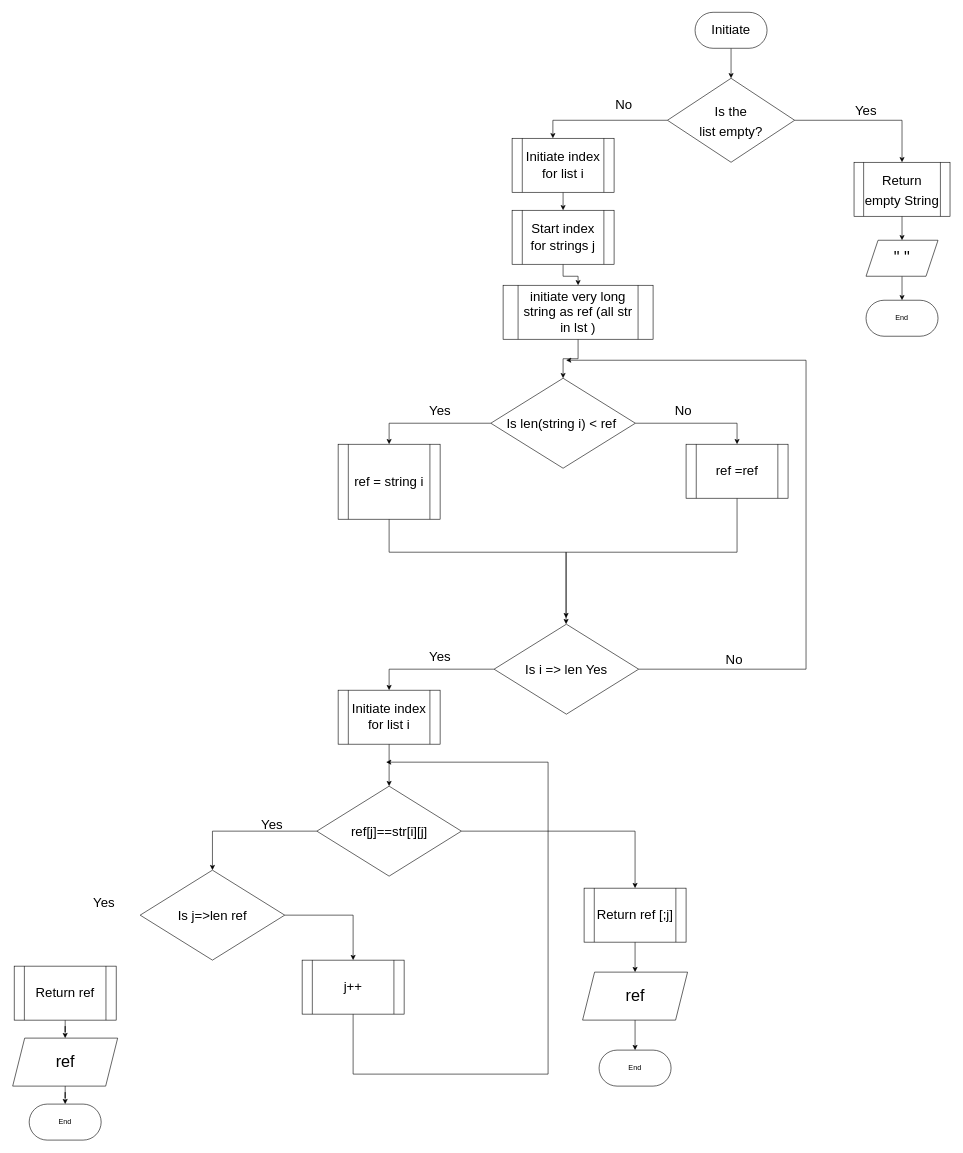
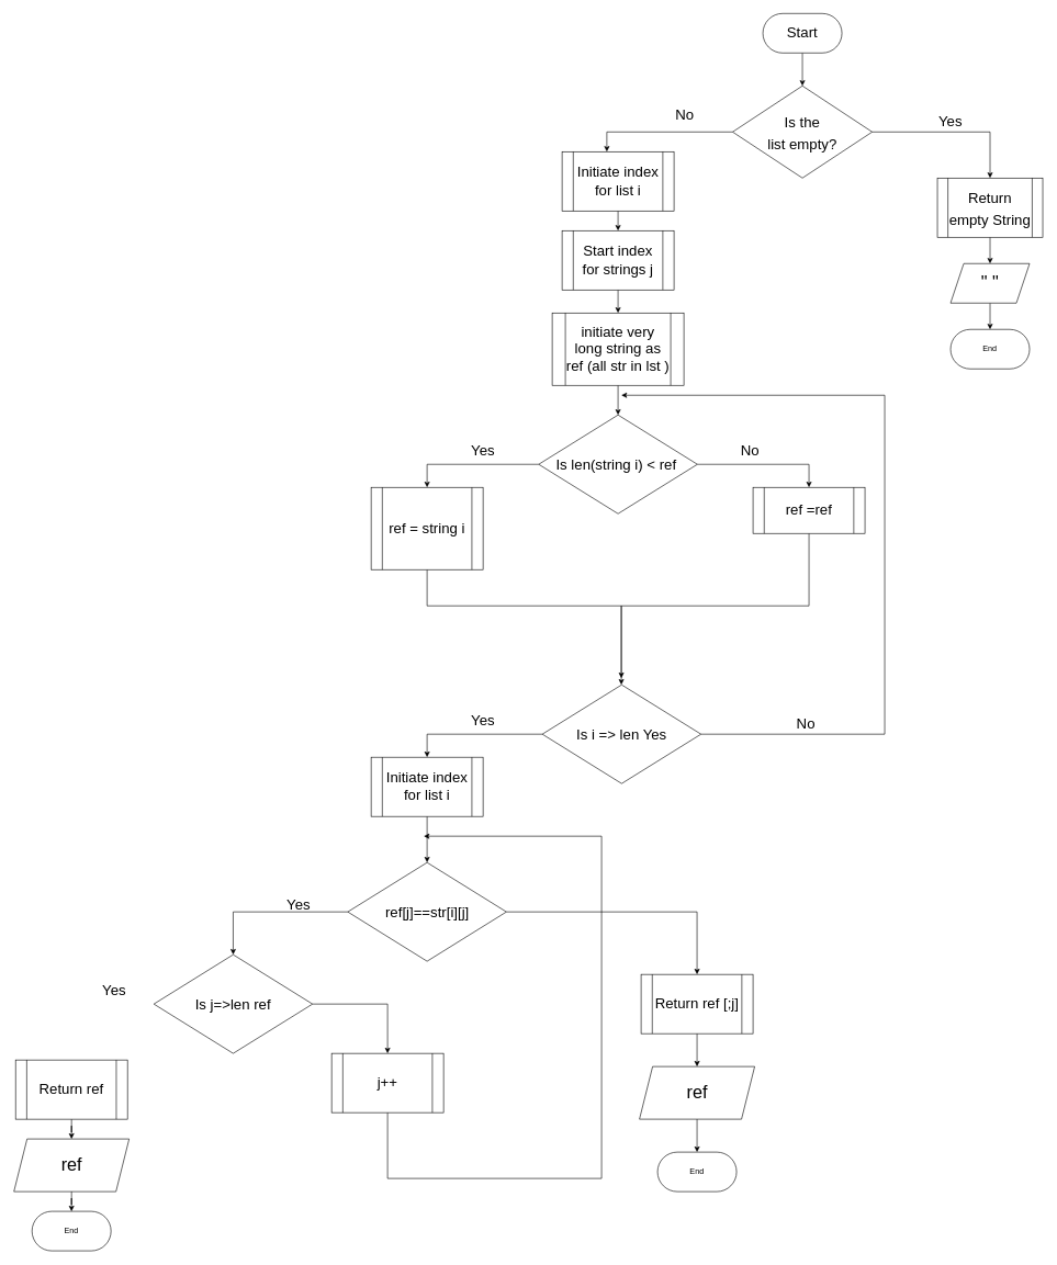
  <mxCell id="0" />
  <mxCell id="1" parent="0" />
  <mxCell id="2" value="" style="edgeStyle=orthogonalEdgeStyle;rounded=0;orthogonalLoop=1;jettySize=auto;html=1;fontSize=27;" parent="1" source="3" target="6" edge="1"><mxGeometry relative="1" as="geometry" /></mxCell>
- <mxCell id="3" value="&lt;font style=&quot;font-size: 22px;&quot;&gt;Initiate&lt;/font&gt;" style="rounded=1;whiteSpace=wrap;html=1;arcSize=50;" parent="1" vertex="1"><mxGeometry x="1158" y="20" width="120" height="60" as="geometry" /></mxCell>
+ <mxCell id="3" value="&lt;font style=&quot;font-size: 22px;&quot;&gt;Start&lt;/font&gt;" style="rounded=1;whiteSpace=wrap;html=1;arcSize=50;" parent="1" vertex="1"><mxGeometry x="1158" y="20" width="120" height="60" as="geometry" /></mxCell>
  <mxCell id="4" style="edgeStyle=orthogonalEdgeStyle;rounded=0;orthogonalLoop=1;jettySize=auto;html=1;fontSize=22;" parent="1" source="6" edge="1"><mxGeometry relative="1" as="geometry"><mxPoint x="1503" y="270" as="targetPoint" /><Array as="points"><mxPoint x="1503" y="200" /></Array></mxGeometry></mxCell>
  <mxCell id="5" style="edgeStyle=orthogonalEdgeStyle;rounded=0;orthogonalLoop=1;jettySize=auto;html=1;fontSize=22;entryX=0.4;entryY=0;entryDx=0;entryDy=0;entryPerimeter=0;" parent="1" source="6" target="14" edge="1"><mxGeometry relative="1" as="geometry"><mxPoint x="933" y="200" as="targetPoint" /></mxGeometry></mxCell>
  <mxCell id="6" value="&lt;font style=&quot;font-size: 22px;&quot;&gt;Is the &lt;br&gt;list empty?&lt;/font&gt;" style="rhombus;whiteSpace=wrap;html=1;fontSize=27;" parent="1" vertex="1"><mxGeometry x="1112" y="130" width="212" height="140" as="geometry" /></mxCell>
  <mxCell id="7" style="edgeStyle=orthogonalEdgeStyle;rounded=0;orthogonalLoop=1;jettySize=auto;html=1;exitX=0.5;exitY=1;exitDx=0;exitDy=0;entryX=0.5;entryY=0;entryDx=0;entryDy=0;fontSize=22;" parent="1" source="8" target="10" edge="1"><mxGeometry relative="1" as="geometry" /></mxCell>
  <mxCell id="8" value="&lt;font style=&quot;font-size: 22px;&quot;&gt;Return empty String&lt;/font&gt;" style="shape=process;whiteSpace=wrap;html=1;backgroundOutline=1;fontSize=27;" parent="1" vertex="1"><mxGeometry x="1423" y="270" width="160" height="90" as="geometry" /></mxCell>
  <mxCell id="9" style="edgeStyle=orthogonalEdgeStyle;rounded=0;orthogonalLoop=1;jettySize=auto;html=1;exitX=0.5;exitY=1;exitDx=0;exitDy=0;entryX=0.5;entryY=0;entryDx=0;entryDy=0;fontSize=22;" parent="1" source="10" target="11" edge="1"><mxGeometry relative="1" as="geometry" /></mxCell>
  <mxCell id="10" value="&quot; &quot;" style="shape=parallelogram;perimeter=parallelogramPerimeter;whiteSpace=wrap;html=1;fixedSize=1;fontSize=27;" parent="1" vertex="1"><mxGeometry x="1443" y="400" width="120" height="60" as="geometry" /></mxCell>
  <mxCell id="11" value="End" style="rounded=1;whiteSpace=wrap;html=1;arcSize=50;" parent="1" vertex="1"><mxGeometry x="1443" y="500" width="120" height="60" as="geometry" /></mxCell>
  <mxCell id="12" value="Yes" style="text;html=1;strokeColor=none;fillColor=none;align=center;verticalAlign=middle;whiteSpace=wrap;rounded=0;fontSize=22;" parent="1" vertex="1"><mxGeometry x="1413" y="170" width="60" height="30" as="geometry" /></mxCell>
  <mxCell id="13" style="edgeStyle=orthogonalEdgeStyle;rounded=0;orthogonalLoop=1;jettySize=auto;html=1;exitX=0.5;exitY=1;exitDx=0;exitDy=0;entryX=0.5;entryY=0;entryDx=0;entryDy=0;fontSize=22;" parent="1" source="14" target="16" edge="1"><mxGeometry relative="1" as="geometry" /></mxCell>
  <mxCell id="14" value="Initiate index for list i" style="shape=process;whiteSpace=wrap;html=1;backgroundOutline=1;fontSize=22;" parent="1" vertex="1"><mxGeometry x="853" y="230" width="170" height="90" as="geometry" /></mxCell>
  <mxCell id="15" style="edgeStyle=orthogonalEdgeStyle;rounded=0;orthogonalLoop=1;jettySize=auto;html=1;exitX=0.5;exitY=1;exitDx=0;exitDy=0;entryX=0.5;entryY=0;entryDx=0;entryDy=0;fontSize=22;" parent="1" source="16" target="18" edge="1"><mxGeometry relative="1" as="geometry" /></mxCell>
  <mxCell id="16" value="Start index for strings j" style="shape=process;whiteSpace=wrap;html=1;backgroundOutline=1;fontSize=22;" parent="1" vertex="1"><mxGeometry x="853" y="350" width="170" height="90" as="geometry" /></mxCell>
  <mxCell id="17" value="" style="edgeStyle=orthogonalEdgeStyle;rounded=0;orthogonalLoop=1;jettySize=auto;html=1;fontSize=22;" parent="1" source="18" target="21" edge="1"><mxGeometry relative="1" as="geometry" /></mxCell>
- <mxCell id="18" value="initiate very long string as ref (all str in lst )" style="shape=process;whiteSpace=wrap;html=1;backgroundOutline=1;fontSize=22;" parent="1" vertex="1"><mxGeometry x="838" y="475" width="250" height="90" as="geometry" /></mxCell>
+ <mxCell id="18" value="initiate very long string as ref (all str in lst )" style="shape=process;whiteSpace=wrap;html=1;backgroundOutline=1;fontSize=22;" parent="1" vertex="1"><mxGeometry x="838" y="475" width="200" height="110" as="geometry" /></mxCell>
  <mxCell id="19" style="edgeStyle=orthogonalEdgeStyle;rounded=0;orthogonalLoop=1;jettySize=auto;html=1;exitX=0;exitY=0.5;exitDx=0;exitDy=0;entryX=0.5;entryY=0;entryDx=0;entryDy=0;fontSize=22;" parent="1" source="21" target="25" edge="1"><mxGeometry relative="1" as="geometry" /></mxCell>
  <mxCell id="20" style="edgeStyle=orthogonalEdgeStyle;rounded=0;orthogonalLoop=1;jettySize=auto;html=1;exitX=1;exitY=0.5;exitDx=0;exitDy=0;entryX=0.5;entryY=0;entryDx=0;entryDy=0;fontSize=22;" parent="1" source="21" target="23" edge="1"><mxGeometry relative="1" as="geometry" /></mxCell>
  <mxCell id="21" value="&lt;span style=&quot;font-size: 22px;&quot;&gt;Is len(string i) &amp;lt; ref&amp;nbsp;&lt;/span&gt;" style="rhombus;whiteSpace=wrap;html=1;fontSize=27;" parent="1" vertex="1"><mxGeometry x="817.5" y="630" width="241" height="150" as="geometry" /></mxCell>
  <mxCell id="22" style="edgeStyle=orthogonalEdgeStyle;rounded=0;orthogonalLoop=1;jettySize=auto;html=1;fontSize=22;" parent="1" source="23" edge="1"><mxGeometry relative="1" as="geometry"><mxPoint x="943" y="1030" as="targetPoint" /><Array as="points"><mxPoint x="1228" y="920" /><mxPoint x="943" y="920" /></Array></mxGeometry></mxCell>
- <mxCell id="23" value="ref =ref" style="shape=process;whiteSpace=wrap;html=1;backgroundOutline=1;fontSize=22;" parent="1" vertex="1"><mxGeometry x="1143" y="740" width="170" height="90" as="geometry" /></mxCell>
+ <mxCell id="23" value="ref =ref" style="shape=process;whiteSpace=wrap;html=1;backgroundOutline=1;fontSize=22;" parent="1" vertex="1"><mxGeometry x="1143" y="740" width="170" height="70" as="geometry" /></mxCell>
  <mxCell id="24" style="edgeStyle=orthogonalEdgeStyle;rounded=0;orthogonalLoop=1;jettySize=auto;html=1;exitX=0.5;exitY=1;exitDx=0;exitDy=0;fontSize=22;" parent="1" source="25" edge="1"><mxGeometry relative="1" as="geometry"><mxPoint x="943" y="1040" as="targetPoint" /><Array as="points"><mxPoint x="648" y="920" /><mxPoint x="943" y="920" /></Array></mxGeometry></mxCell>
  <mxCell id="25" value="ref = string i" style="shape=process;whiteSpace=wrap;html=1;backgroundOutline=1;fontSize=22;" parent="1" vertex="1"><mxGeometry x="563" y="740" width="170" height="125" as="geometry" /></mxCell>
  <mxCell id="26" style="edgeStyle=orthogonalEdgeStyle;rounded=0;orthogonalLoop=1;jettySize=auto;html=1;fontSize=22;exitX=1;exitY=0.5;exitDx=0;exitDy=0;" parent="1" source="28" edge="1"><mxGeometry relative="1" as="geometry"><mxPoint x="943" y="600" as="targetPoint" /><mxPoint x="1003" y="1070" as="sourcePoint" /><Array as="points"><mxPoint x="1343" y="1115" /><mxPoint x="1343" y="600" /></Array></mxGeometry></mxCell>
  <mxCell id="27" style="edgeStyle=orthogonalEdgeStyle;rounded=0;orthogonalLoop=1;jettySize=auto;html=1;entryX=0.5;entryY=0;entryDx=0;entryDy=0;fontSize=22;" parent="1" source="28" target="31" edge="1"><mxGeometry relative="1" as="geometry" /></mxCell>
  <mxCell id="28" value="&lt;span style=&quot;font-size: 22px;&quot;&gt;Is i =&amp;gt; len Yes&lt;/span&gt;" style="rhombus;whiteSpace=wrap;html=1;fontSize=27;" parent="1" vertex="1"><mxGeometry x="823" y="1040" width="241" height="150" as="geometry" /></mxCell>
  <mxCell id="29" value="No" style="text;html=1;align=center;verticalAlign=middle;resizable=0;points=[];autosize=1;strokeColor=none;fillColor=none;fontSize=22;" parent="1" vertex="1"><mxGeometry x="1203" y="1085" width="40" height="30" as="geometry" /></mxCell>
  <mxCell id="30" value="" style="edgeStyle=orthogonalEdgeStyle;rounded=0;orthogonalLoop=1;jettySize=auto;html=1;fontSize=22;" parent="1" source="31" edge="1"><mxGeometry relative="1" as="geometry"><mxPoint x="648" y="1310" as="targetPoint" /></mxGeometry></mxCell>
  <mxCell id="31" value="Initiate index for list i" style="shape=process;whiteSpace=wrap;html=1;backgroundOutline=1;fontSize=22;" parent="1" vertex="1"><mxGeometry x="563" y="1150" width="170" height="90" as="geometry" /></mxCell>
  <mxCell id="32" style="edgeStyle=orthogonalEdgeStyle;rounded=0;orthogonalLoop=1;jettySize=auto;html=1;exitX=0;exitY=0.5;exitDx=0;exitDy=0;entryX=0.5;entryY=0;entryDx=0;entryDy=0;fontSize=22;" parent="1" source="34" target="36" edge="1"><mxGeometry relative="1" as="geometry" /></mxCell>
  <mxCell id="33" style="edgeStyle=orthogonalEdgeStyle;rounded=0;orthogonalLoop=1;jettySize=auto;html=1;entryX=0.5;entryY=0;entryDx=0;entryDy=0;fontSize=22;" parent="1" source="34" target="51" edge="1"><mxGeometry relative="1" as="geometry" /></mxCell>
  <mxCell id="34" value="&lt;span style=&quot;font-size: 22px;&quot;&gt;ref[j]==str[i][j]&lt;/span&gt;" style="rhombus;whiteSpace=wrap;html=1;fontSize=27;" parent="1" vertex="1"><mxGeometry x="527.5" y="1310" width="241" height="150" as="geometry" /></mxCell>
  <mxCell id="35" style="edgeStyle=orthogonalEdgeStyle;rounded=0;orthogonalLoop=1;jettySize=auto;html=1;entryX=0.5;entryY=0;entryDx=0;entryDy=0;fontSize=22;" parent="1" source="36" target="49" edge="1"><mxGeometry relative="1" as="geometry" /></mxCell>
  <mxCell id="36" value="&lt;span style=&quot;font-size: 22px;&quot;&gt;Is j=&amp;gt;len ref&lt;/span&gt;" style="rhombus;whiteSpace=wrap;html=1;fontSize=27;" parent="1" vertex="1"><mxGeometry x="233" y="1450" width="241" height="150" as="geometry" /></mxCell>
  <mxCell id="37" style="edgeStyle=orthogonalEdgeStyle;rounded=0;orthogonalLoop=1;jettySize=auto;html=1;exitX=0.5;exitY=1;exitDx=0;exitDy=0;fontSize=22;" parent="1" source="38" target="41" edge="1"><mxGeometry relative="1" as="geometry" /></mxCell>
  <mxCell id="38" value="Return ref" style="shape=process;whiteSpace=wrap;html=1;backgroundOutline=1;fontSize=22;" parent="1" vertex="1"><mxGeometry x="23" y="1610" width="170" height="90" as="geometry" /></mxCell>
  <mxCell id="39" value="End" style="rounded=1;whiteSpace=wrap;html=1;arcSize=50;" parent="1" vertex="1"><mxGeometry x="48" y="1840" width="120" height="60" as="geometry" /></mxCell>
  <mxCell id="40" style="edgeStyle=orthogonalEdgeStyle;rounded=0;orthogonalLoop=1;jettySize=auto;html=1;exitX=0.5;exitY=1;exitDx=0;exitDy=0;fontSize=22;" parent="1" source="41" target="39" edge="1"><mxGeometry relative="1" as="geometry" /></mxCell>
  <mxCell id="41" value="ref" style="shape=parallelogram;perimeter=parallelogramPerimeter;whiteSpace=wrap;html=1;fixedSize=1;fontSize=27;" parent="1" vertex="1"><mxGeometry x="20.5" y="1730" width="175" height="80" as="geometry" /></mxCell>
  <mxCell id="42" value="Yes" style="text;html=1;strokeColor=none;fillColor=none;align=center;verticalAlign=middle;whiteSpace=wrap;rounded=0;fontSize=22;" parent="1" vertex="1"><mxGeometry x="673" y="1080" width="120" height="30" as="geometry" /></mxCell>
  <mxCell id="43" value="No" style="text;html=1;align=center;verticalAlign=middle;resizable=0;points=[];autosize=1;strokeColor=none;fillColor=none;fontSize=22;" parent="1" vertex="1"><mxGeometry x="1018.5" y="160" width="40" height="30" as="geometry" /></mxCell>
  <mxCell id="44" value="Yes" style="text;html=1;strokeColor=none;fillColor=none;align=center;verticalAlign=middle;whiteSpace=wrap;rounded=0;fontSize=22;" parent="1" vertex="1"><mxGeometry x="673" y="670" width="120" height="30" as="geometry" /></mxCell>
  <mxCell id="45" value="No" style="text;html=1;align=center;verticalAlign=middle;resizable=0;points=[];autosize=1;strokeColor=none;fillColor=none;fontSize=22;" parent="1" vertex="1"><mxGeometry x="1118" y="670" width="40" height="30" as="geometry" /></mxCell>
  <mxCell id="46" value="Yes" style="text;html=1;strokeColor=none;fillColor=none;align=center;verticalAlign=middle;whiteSpace=wrap;rounded=0;fontSize=22;" parent="1" vertex="1"><mxGeometry x="393" y="1360" width="120" height="30" as="geometry" /></mxCell>
  <mxCell id="47" value="Yes" style="text;html=1;strokeColor=none;fillColor=none;align=center;verticalAlign=middle;whiteSpace=wrap;rounded=0;fontSize=22;" parent="1" vertex="1"><mxGeometry x="113" y="1490" width="120" height="30" as="geometry" /></mxCell>
  <mxCell id="48" style="edgeStyle=orthogonalEdgeStyle;rounded=0;orthogonalLoop=1;jettySize=auto;html=1;fontSize=22;exitX=0.5;exitY=1;exitDx=0;exitDy=0;" parent="1" source="49" edge="1"><mxGeometry relative="1" as="geometry"><mxPoint x="643" y="1270" as="targetPoint" /><Array as="points"><mxPoint x="588" y="1790" /><mxPoint x="913" y="1790" /><mxPoint x="913" y="1270" /></Array></mxGeometry></mxCell>
  <mxCell id="49" value="j++" style="shape=process;whiteSpace=wrap;html=1;backgroundOutline=1;fontSize=22;" parent="1" vertex="1"><mxGeometry x="503" y="1600" width="170" height="90" as="geometry" /></mxCell>
  <mxCell id="50" value="" style="edgeStyle=orthogonalEdgeStyle;rounded=0;orthogonalLoop=1;jettySize=auto;html=1;fontSize=22;" parent="1" source="51" target="54" edge="1"><mxGeometry relative="1" as="geometry" /></mxCell>
  <mxCell id="51" value="Return ref [;j]" style="shape=process;whiteSpace=wrap;html=1;backgroundOutline=1;fontSize=22;" parent="1" vertex="1"><mxGeometry x="973" y="1480" width="170" height="90" as="geometry" /></mxCell>
  <mxCell id="52" value="End" style="rounded=1;whiteSpace=wrap;html=1;arcSize=50;" parent="1" vertex="1"><mxGeometry x="998" y="1750" width="120" height="60" as="geometry" /></mxCell>
  <mxCell id="53" value="" style="edgeStyle=orthogonalEdgeStyle;rounded=0;orthogonalLoop=1;jettySize=auto;html=1;fontSize=22;" parent="1" source="54" target="52" edge="1"><mxGeometry relative="1" as="geometry" /></mxCell>
  <mxCell id="54" value="ref" style="shape=parallelogram;perimeter=parallelogramPerimeter;whiteSpace=wrap;html=1;fixedSize=1;fontSize=27;" parent="1" vertex="1"><mxGeometry x="970.5" y="1620" width="175" height="80" as="geometry" /></mxCell>
